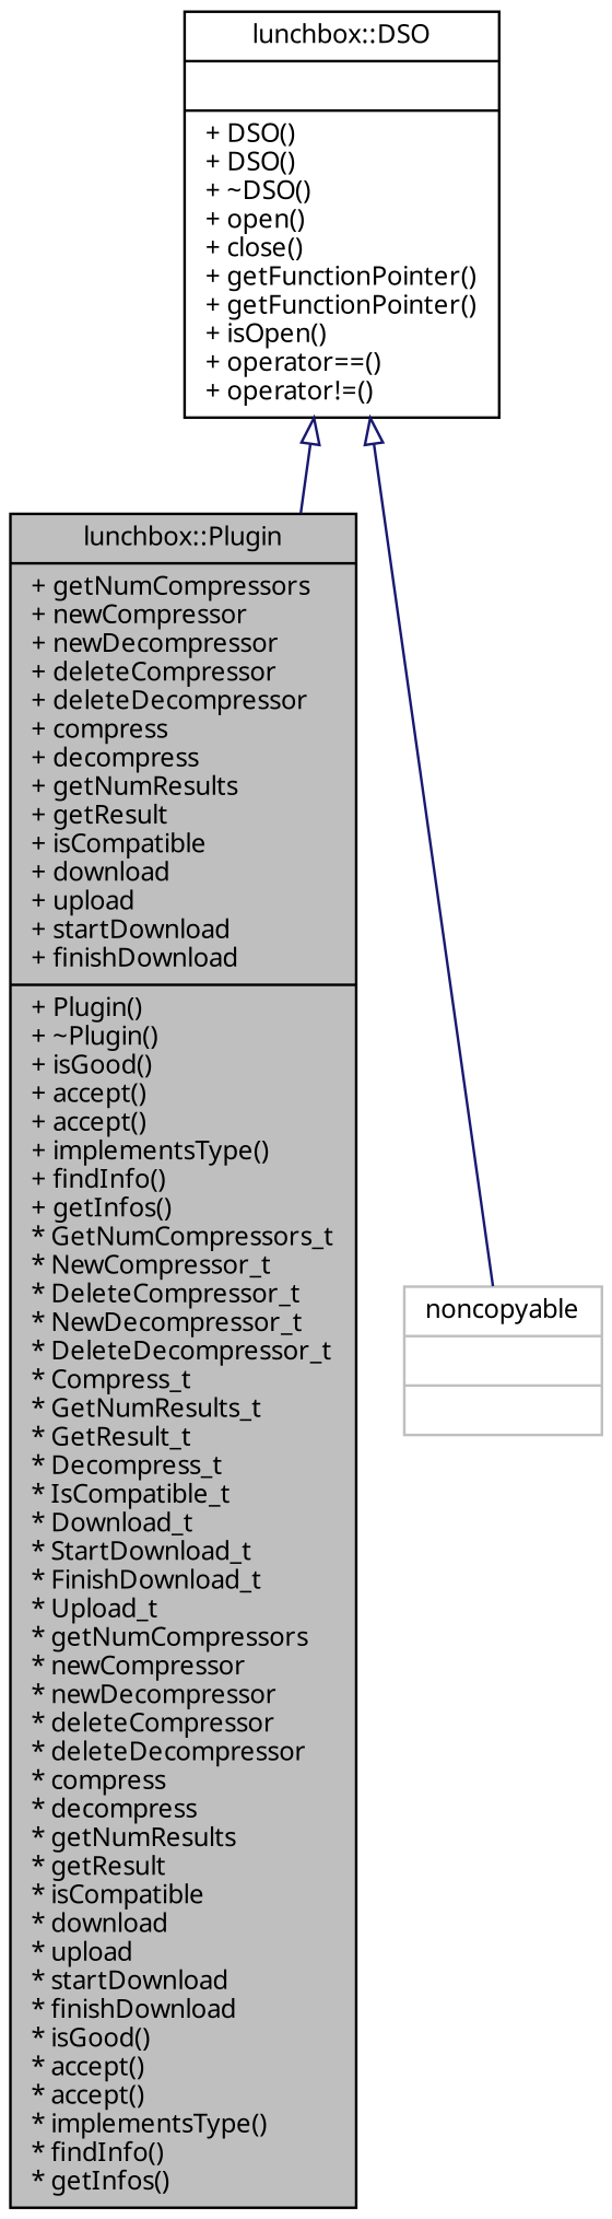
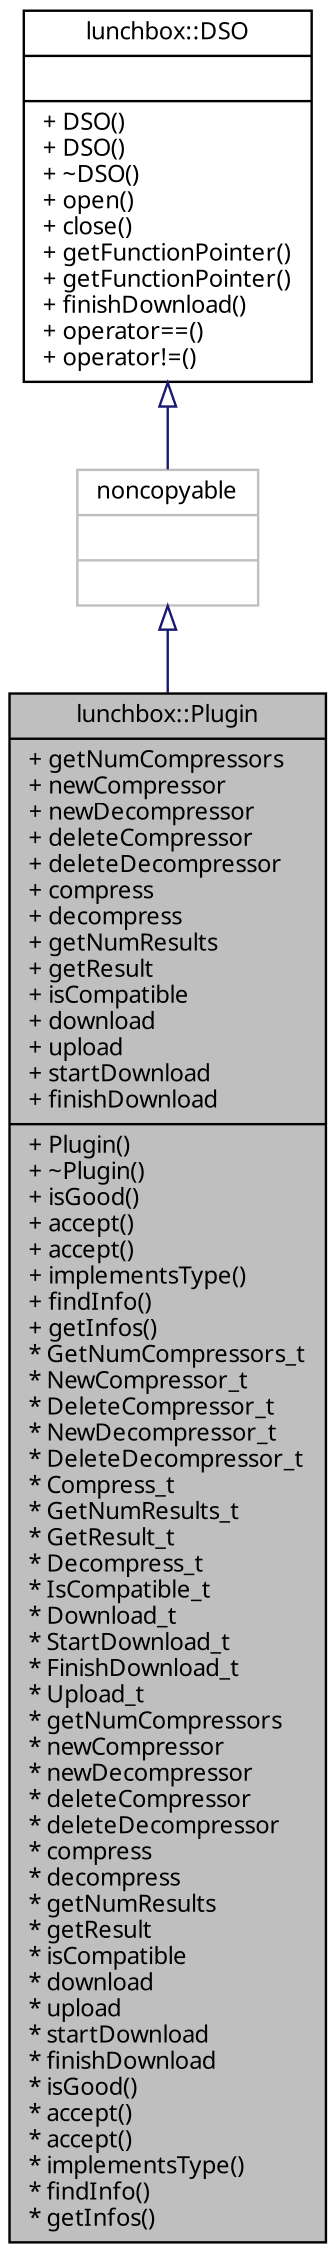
  digraph {
    node [color=black fillcolor=white fontname=Sans fontsize=10 shape=record style=filled]
    edge [arrowtail=onormal color=midnightblue dir=back fontname=Sans fontsize=10 labelfontname=Sans labelfontsize=10 style=solid]
    n1 [fillcolor=grey75 fontcolor=black height=0.2 label="{lunchbox::Plugin\n|+ getNumCompressors\l+ newCompressor\l+ newDecompressor\l+ deleteCompressor\l+ deleteDecompressor\l+ compress\l+ decompress\l+ getNumResults\l+ getResult\l+ isCompatible\l+ download\l+ upload\l+ startDownload\l+ finishDownload\l|+ Plugin()\l+ ~Plugin()\l+ isGood()\l+ accept()\l+ accept()\l+ implementsType()\l+ findInfo()\l+ getInfos()\l* GetNumCompressors_t\l* NewCompressor_t\l* DeleteCompressor_t\l* NewDecompressor_t\l* DeleteDecompressor_t\l* Compress_t\l* GetNumResults_t\l* GetResult_t\l* Decompress_t\l* IsCompatible_t\l* Download_t\l* StartDownload_t\l* FinishDownload_t\l* Upload_t\l* getNumCompressors\l* newCompressor\l* newDecompressor\l* deleteCompressor\l* deleteDecompressor\l* compress\l* decompress\l* getNumResults\l* getResult\l* isCompatible\l* download\l* upload\l* startDownload\l* finishDownload\l* isGood()\l* accept()\l* accept()\l* implementsType()\l* findInfo()\l* getInfos()\l}" width=0.4]
-   n2 [height=0.2 label="{lunchbox::DSO\n||+ DSO()\l+ DSO()\l+ ~DSO()\l+ open()\l+ close()\l+ getFunctionPointer()\l+ getFunctionPointer()\l+ isOpen()\l+ operator==()\l+ operator!=()\l}" width=0.4]
+   n2 [height=0.2 label="{lunchbox::DSO\n||+ DSO()\l+ DSO()\l+ ~DSO()\l+ open()\l+ close()\l+ getFunctionPointer()\l+ getFunctionPointer()\l+ finishDownload()\l+ operator==()\l+ operator!=()\l}" width=0.4]
    n3 [color=grey75 height=0.2 label="{noncopyable\n||}" width=0.4]
-   n2 -> n1
+   n3 -> n1
    n2 -> n3
  }
